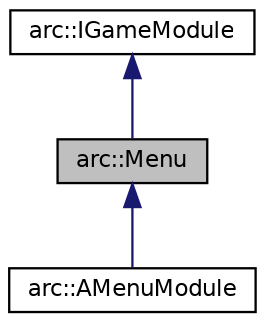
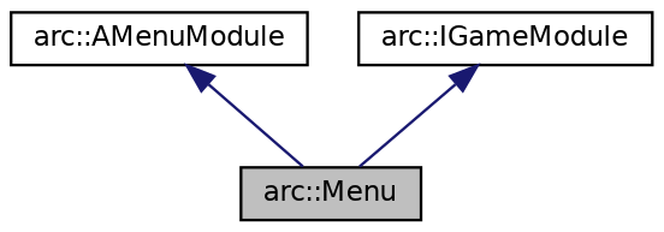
  digraph {
    node [color=black fillcolor=white fontname=Helvetica fontsize=10 shape=record style=filled]
    edge [color=midnightblue dir=back fontname=Helvetica fontsize=10 labelfontname=Helvetica labelfontsize=10 style=solid]
    n1 [fillcolor=grey75 fontcolor=black height=0.2 label="arc::Menu" width=0.4]
    n2 [height=0.2 label="arc::AMenuModule" width=0.4]
    n3 [height=0.2 label="arc::IGameModule" width=0.4]
-   n1 -> n2
+   n2 -> n1
    n3 -> n1
  }
